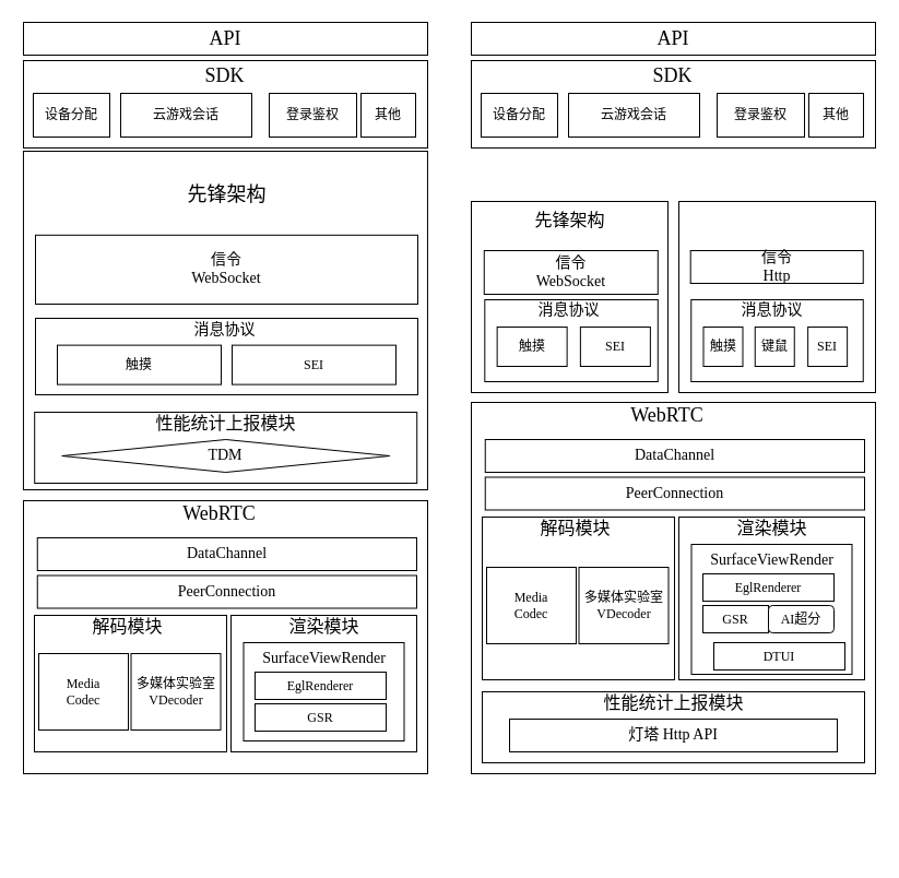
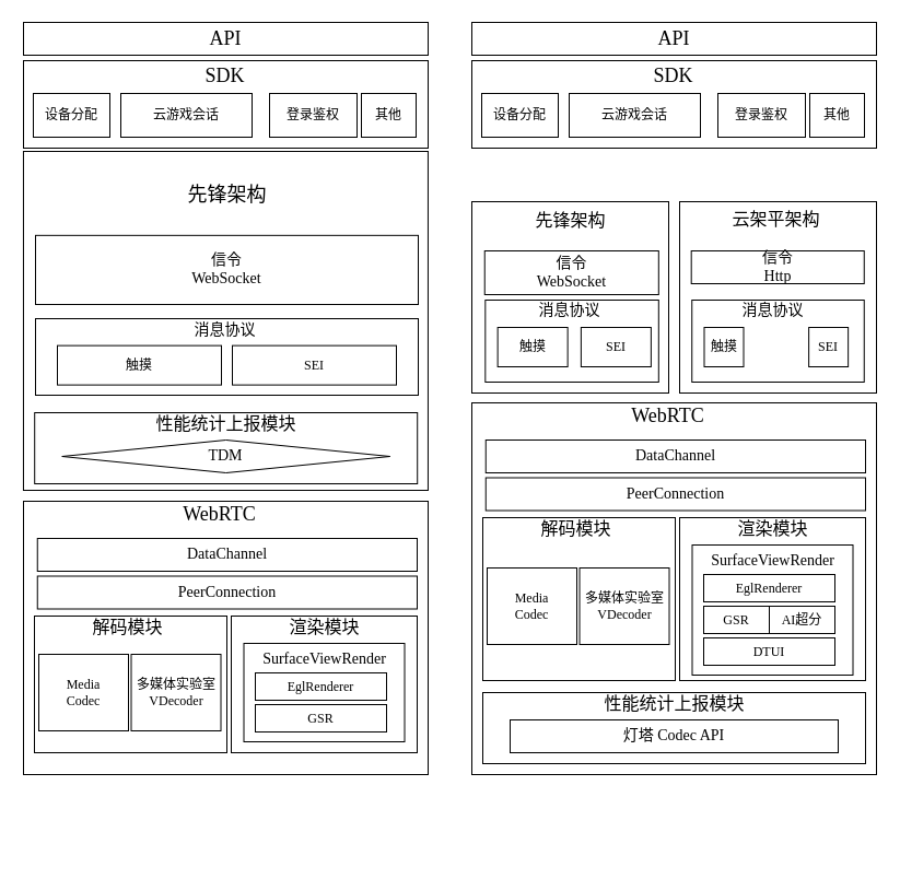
  <mxCell id="0" />
  <mxCell id="1" parent="0" />
  <mxCell id="2" value="" style="rounded=0;whiteSpace=wrap;html=1;" parent="1" vertex="1"><mxGeometry x="431" y="55" width="370" height="80" as="geometry" /></mxCell>
  <mxCell id="3" value="&lt;font face=&quot;腾讯体&quot;&gt;设备分配&lt;/font&gt;" style="rounded=0;whiteSpace=wrap;html=1;" parent="1" vertex="1"><mxGeometry x="440" y="85" width="70" height="40" as="geometry" /></mxCell>
  <mxCell id="4" value="云游戏会话" style="rounded=0;whiteSpace=wrap;html=1;fontFamily=腾讯体;" parent="1" vertex="1"><mxGeometry x="520" y="85" width="120" height="40" as="geometry" /></mxCell>
  <mxCell id="5" value="" style="rounded=0;whiteSpace=wrap;html=1;" parent="1" vertex="1"><mxGeometry x="431" y="368" width="370" height="340" as="geometry" /></mxCell>
  <mxCell id="6" value="DataChannel" style="rounded=0;whiteSpace=wrap;html=1;fontFamily=腾讯体;fontSize=14;" parent="1" vertex="1"><mxGeometry x="443.75" y="402" width="347.25" height="30" as="geometry" /></mxCell>
  <mxCell id="7" value="&lt;font style=&quot;font-size: 18px;&quot;&gt;API&lt;/font&gt;" style="rounded=0;whiteSpace=wrap;html=1;fontFamily=腾讯体;fontSize=16;" vertex="1" parent="1"><mxGeometry x="431" y="20" width="370" height="30" as="geometry" /></mxCell>
  <mxCell id="8" value="&lt;font style=&quot;font-size: 18px;&quot;&gt;SDK&lt;/font&gt;" style="text;html=1;align=center;verticalAlign=middle;resizable=0;points=[];autosize=1;strokeColor=none;fillColor=none;fontFamily=腾讯体;" vertex="1" parent="1"><mxGeometry x="585" y="49" width="60" height="40" as="geometry" /></mxCell>
  <mxCell id="9" value="WebRTC" style="text;html=1;align=center;verticalAlign=middle;resizable=0;points=[];autosize=1;strokeColor=none;fillColor=none;fontSize=18;fontFamily=腾讯体;" vertex="1" parent="1"><mxGeometry x="565" y="360" width="90" height="40" as="geometry" /></mxCell>
  <mxCell id="10" value="PeerConnection" style="rounded=0;whiteSpace=wrap;html=1;fontFamily=腾讯体;fontSize=14;" vertex="1" parent="1"><mxGeometry x="443.75" y="436.5" width="347.25" height="30" as="geometry" /></mxCell>
  <mxCell id="11" value="" style="group" vertex="1" connectable="0" parent="1"><mxGeometry x="441" y="468" width="176" height="154" as="geometry" /></mxCell>
  <mxCell id="12" value="" style="rounded=0;whiteSpace=wrap;html=1;" vertex="1" parent="11"><mxGeometry y="5" width="176" height="149" as="geometry" /></mxCell>
  <mxCell id="13" value="解码模块" style="text;html=1;align=center;verticalAlign=middle;resizable=0;points=[];autosize=1;strokeColor=none;fillColor=none;fontFamily=腾讯体;fontSize=16;" vertex="1" parent="11"><mxGeometry x="40" width="90" height="30" as="geometry" /></mxCell>
  <mxCell id="14" value="&lt;font face=&quot;腾讯体&quot;&gt;Media&lt;br&gt;Codec&lt;/font&gt;" style="rounded=0;whiteSpace=wrap;html=1;" vertex="1" parent="11"><mxGeometry x="4" y="51" width="82" height="70" as="geometry" /></mxCell>
  <mxCell id="15" value="&lt;font face=&quot;腾讯体&quot;&gt;多媒体实验室&lt;/font&gt;&lt;div&gt;&lt;font face=&quot;腾讯体&quot;&gt;VDecoder&lt;/font&gt;&lt;/div&gt;" style="rounded=0;whiteSpace=wrap;html=1;" vertex="1" parent="11"><mxGeometry x="88.5" y="51" width="82" height="70" as="geometry" /></mxCell>
  <mxCell id="16" value="" style="group" vertex="1" connectable="0" parent="1"><mxGeometry x="621" y="468" width="170" height="154" as="geometry" /></mxCell>
  <mxCell id="17" value="" style="rounded=0;whiteSpace=wrap;html=1;" vertex="1" parent="16"><mxGeometry y="5" width="170" height="149" as="geometry" /></mxCell>
  <mxCell id="18" value="渲染模块" style="text;html=1;align=center;verticalAlign=middle;resizable=0;points=[];autosize=1;strokeColor=none;fillColor=none;fontFamily=腾讯体;fontSize=16;" vertex="1" parent="16"><mxGeometry x="40" width="90" height="30" as="geometry" /></mxCell>
  <mxCell id="19" value="" style="rounded=0;whiteSpace=wrap;html=1;" vertex="1" parent="16"><mxGeometry x="11.5" y="30" width="147" height="119" as="geometry" /></mxCell>
  <mxCell id="20" value="&lt;font style=&quot;font-size: 14px;&quot;&gt;SurfaceView&lt;span style=&quot;background-color: transparent; color: light-dark(rgb(0, 0, 0), rgb(255, 255, 255));&quot;&gt;Render&lt;/span&gt;&lt;/font&gt;" style="text;html=1;align=center;verticalAlign=middle;resizable=0;points=[];autosize=1;strokeColor=none;fillColor=none;fontFamily=腾讯体;" vertex="1" parent="16"><mxGeometry x="10" y="30" width="150" height="30" as="geometry" /></mxCell>
  <mxCell id="21" value="&lt;font face=&quot;腾讯体&quot;&gt;EglRenderer&lt;/font&gt;" style="rounded=0;whiteSpace=wrap;html=1;" vertex="1" parent="16"><mxGeometry x="22" y="57" width="120" height="25" as="geometry" /></mxCell>
  <mxCell id="22" value="&lt;font face=&quot;腾讯体&quot;&gt;GSR&lt;/font&gt;" style="rounded=0;whiteSpace=wrap;html=1;" vertex="1" parent="16"><mxGeometry x="22" y="86" width="60" height="25" as="geometry" /></mxCell>
- <mxCell id="23" value="&lt;font face=&quot;腾讯体&quot;&gt;AI超分&lt;/font&gt;" style="whiteSpace=wrap;html=1;rounded=1;" vertex="1" parent="16"><mxGeometry x="82" y="86" width="60" height="25" as="geometry" /></mxCell>
- <mxCell id="24" value="&lt;font face=&quot;腾讯体&quot;&gt;DTUI&lt;/font&gt;" style="rounded=0;whiteSpace=wrap;html=1;" vertex="1" parent="16"><mxGeometry x="32" y="120" width="120" height="25" as="geometry" /></mxCell>
+ <mxCell id="23" value="&lt;font face=&quot;腾讯体&quot;&gt;AI超分&lt;/font&gt;" style="rounded=0;whiteSpace=wrap;html=1;" vertex="1" parent="16"><mxGeometry x="82" y="86" width="60" height="25" as="geometry" /></mxCell>
+ <mxCell id="24" value="&lt;font face=&quot;腾讯体&quot;&gt;DTUI&lt;/font&gt;" style="rounded=0;whiteSpace=wrap;html=1;" vertex="1" parent="16"><mxGeometry x="22" y="115" width="120" height="25" as="geometry" /></mxCell>
  <mxCell id="25" value="" style="group" vertex="1" connectable="0" parent="1"><mxGeometry x="621" y="184" width="180" height="175" as="geometry" /></mxCell>
  <mxCell id="26" value="" style="rounded=0;whiteSpace=wrap;html=1;" vertex="1" parent="25"><mxGeometry width="180" height="175" as="geometry" /></mxCell>
  <mxCell id="27" value="" style="rounded=0;whiteSpace=wrap;html=1;" vertex="1" parent="25"><mxGeometry x="11.25" y="90" width="157.5" height="75" as="geometry" /></mxCell>
  <mxCell id="28" value="&lt;font style=&quot;font-size: 14px;&quot; face=&quot;腾讯体&quot;&gt;信令&lt;br&gt;Http&lt;/font&gt;" style="rounded=0;whiteSpace=wrap;html=1;" vertex="1" parent="25"><mxGeometry x="10.688" y="45" width="158.062" height="30" as="geometry" /></mxCell>
+ <mxCell id="29" value="云架平架构" style="text;html=1;align=center;verticalAlign=middle;resizable=0;points=[];autosize=1;strokeColor=none;fillColor=none;fontSize=16;fontFamily=腾讯体;" vertex="1" parent="25"><mxGeometry x="37.653" y="1" width="100" height="30" as="geometry" /></mxCell>
  <mxCell id="30" value="&lt;font style=&quot;font-size: 14px;&quot; face=&quot;腾讯体&quot;&gt;消息协议&lt;/font&gt;" style="text;html=1;align=center;verticalAlign=middle;resizable=0;points=[];autosize=1;strokeColor=none;fillColor=none;" vertex="1" parent="25"><mxGeometry x="45" y="85" width="80" height="30" as="geometry" /></mxCell>
  <mxCell id="31" value="触摸" style="whiteSpace=wrap;html=1;aspect=fixed;fontFamily=腾讯体;" vertex="1" parent="25"><mxGeometry x="22.5" y="115" width="36" height="36" as="geometry" /></mxCell>
- <mxCell id="32" value="键鼠" style="whiteSpace=wrap;html=1;aspect=fixed;fontFamily=腾讯体;" vertex="1" parent="25"><mxGeometry x="69.75" y="115" width="36" height="36" as="geometry" /></mxCell>
  <mxCell id="33" value="SEI" style="whiteSpace=wrap;html=1;aspect=fixed;fontFamily=腾讯体;" vertex="1" parent="25"><mxGeometry x="118.125" y="115" width="36" height="36" as="geometry" /></mxCell>
  <mxCell id="34" value="" style="group" vertex="1" connectable="0" parent="1"><mxGeometry x="432" y="184" width="180" height="175" as="geometry" /></mxCell>
  <mxCell id="35" value="" style="rounded=0;whiteSpace=wrap;html=1;" vertex="1" parent="34"><mxGeometry x="-1" width="180" height="175" as="geometry" /></mxCell>
  <mxCell id="36" value="" style="rounded=0;whiteSpace=wrap;html=1;" vertex="1" parent="34"><mxGeometry x="11.321" y="90" width="158.491" height="75" as="geometry" /></mxCell>
  <mxCell id="37" value="&lt;font face=&quot;腾讯体&quot;&gt;&lt;span style=&quot;font-size: 14px;&quot;&gt;信令&lt;br&gt;WebSocket&lt;/span&gt;&lt;/font&gt;" style="rounded=0;whiteSpace=wrap;html=1;" vertex="1" parent="34"><mxGeometry x="10.755" y="45" width="159.057" height="40" as="geometry" /></mxCell>
  <mxCell id="38" value="先锋架构" style="text;html=1;align=center;verticalAlign=middle;resizable=0;points=[];autosize=1;strokeColor=none;fillColor=none;fontSize=16;fontFamily=腾讯体;" vertex="1" parent="34"><mxGeometry x="43.518" y="2" width="90" height="30" as="geometry" /></mxCell>
  <mxCell id="39" value="&lt;font style=&quot;font-size: 14px;&quot; face=&quot;腾讯体&quot;&gt;消息协议&lt;/font&gt;" style="text;html=1;align=center;verticalAlign=middle;resizable=0;points=[];autosize=1;strokeColor=none;fillColor=none;" vertex="1" parent="34"><mxGeometry x="48.283" y="85" width="80" height="30" as="geometry" /></mxCell>
  <mxCell id="40" value="触摸" style="whiteSpace=wrap;html=1;fontFamily=腾讯体;" vertex="1" parent="34"><mxGeometry x="22.64" y="115" width="64" height="36" as="geometry" /></mxCell>
  <mxCell id="41" value="SEI" style="whiteSpace=wrap;html=1;fontFamily=腾讯体;" vertex="1" parent="34"><mxGeometry x="98.868" y="115" width="64" height="36" as="geometry" /></mxCell>
  <mxCell id="42" value="登录鉴权" style="rounded=0;whiteSpace=wrap;html=1;fontFamily=腾讯体;" vertex="1" parent="1"><mxGeometry x="656" y="85" width="80" height="40" as="geometry" /></mxCell>
  <mxCell id="43" value="其他" style="rounded=0;whiteSpace=wrap;html=1;fontFamily=腾讯体;" vertex="1" parent="1"><mxGeometry x="740" y="85" width="50" height="40" as="geometry" /></mxCell>
  <mxCell id="44" value="" style="group" vertex="1" connectable="0" parent="1"><mxGeometry x="441" y="628" width="350" height="154" as="geometry" /></mxCell>
  <mxCell id="45" value="" style="group" vertex="1" connectable="0" parent="44"><mxGeometry width="350" height="70" as="geometry" /></mxCell>
  <mxCell id="46" value="" style="rounded=0;whiteSpace=wrap;html=1;" vertex="1" parent="45"><mxGeometry y="5" width="350" height="65" as="geometry" /></mxCell>
  <mxCell id="47" value="性能统计上报模块" style="text;html=1;align=center;verticalAlign=middle;resizable=0;points=[];autosize=1;strokeColor=none;fillColor=none;fontFamily=腾讯体;fontSize=16;" vertex="1" parent="45"><mxGeometry x="99.995" width="150" height="30" as="geometry" /></mxCell>
- <mxCell id="48" value="灯塔 Http API" style="rounded=0;whiteSpace=wrap;html=1;fontFamily=腾讯体;fontSize=14;" vertex="1" parent="45"><mxGeometry x="25" y="30" width="300" height="30" as="geometry" /></mxCell>
+ <mxCell id="48" value="灯塔 Codec API" style="rounded=0;whiteSpace=wrap;html=1;fontFamily=腾讯体;fontSize=14;" vertex="1" parent="45"><mxGeometry x="25" y="30" width="300" height="30" as="geometry" /></mxCell>
  <mxCell id="49" value="" style="rounded=0;whiteSpace=wrap;html=1;" vertex="1" parent="1"><mxGeometry x="21" y="55" width="370" height="80" as="geometry" /></mxCell>
  <mxCell id="50" value="&lt;font face=&quot;腾讯体&quot;&gt;设备分配&lt;/font&gt;" style="rounded=0;whiteSpace=wrap;html=1;" vertex="1" parent="1"><mxGeometry x="30" y="85" width="70" height="40" as="geometry" /></mxCell>
  <mxCell id="51" value="云游戏会话" style="rounded=0;whiteSpace=wrap;html=1;fontFamily=腾讯体;" vertex="1" parent="1"><mxGeometry x="110" y="85" width="120" height="40" as="geometry" /></mxCell>
  <mxCell id="52" value="" style="rounded=0;whiteSpace=wrap;html=1;" vertex="1" parent="1"><mxGeometry x="21" y="458" width="370" height="250" as="geometry" /></mxCell>
  <mxCell id="53" value="DataChannel" style="rounded=0;whiteSpace=wrap;html=1;fontFamily=腾讯体;fontSize=14;" vertex="1" parent="1"><mxGeometry x="33.75" y="492" width="347.25" height="30" as="geometry" /></mxCell>
  <mxCell id="54" value="&lt;font style=&quot;font-size: 18px;&quot;&gt;API&lt;/font&gt;" style="rounded=0;whiteSpace=wrap;html=1;fontFamily=腾讯体;fontSize=16;" vertex="1" parent="1"><mxGeometry x="21" y="20" width="370" height="30" as="geometry" /></mxCell>
  <mxCell id="55" value="&lt;font style=&quot;font-size: 18px;&quot;&gt;SDK&lt;/font&gt;" style="text;html=1;align=center;verticalAlign=middle;resizable=0;points=[];autosize=1;strokeColor=none;fillColor=none;fontFamily=腾讯体;" vertex="1" parent="1"><mxGeometry x="175" y="49" width="60" height="40" as="geometry" /></mxCell>
  <mxCell id="56" value="WebRTC" style="text;html=1;align=center;verticalAlign=middle;resizable=0;points=[];autosize=1;strokeColor=none;fillColor=none;fontSize=18;fontFamily=腾讯体;" vertex="1" parent="1"><mxGeometry x="155" y="450" width="90" height="40" as="geometry" /></mxCell>
  <mxCell id="57" value="PeerConnection" style="rounded=0;whiteSpace=wrap;html=1;fontFamily=腾讯体;fontSize=14;" vertex="1" parent="1"><mxGeometry x="33.75" y="526.5" width="347.25" height="30" as="geometry" /></mxCell>
  <mxCell id="58" value="" style="group" vertex="1" connectable="0" parent="1"><mxGeometry x="31" y="558" width="176" height="154" as="geometry" /></mxCell>
  <mxCell id="59" value="" style="rounded=0;whiteSpace=wrap;html=1;" vertex="1" parent="58"><mxGeometry y="5" width="176" height="125" as="geometry" /></mxCell>
  <mxCell id="60" value="解码模块" style="text;html=1;align=center;verticalAlign=middle;resizable=0;points=[];autosize=1;strokeColor=none;fillColor=none;fontFamily=腾讯体;fontSize=16;" vertex="1" parent="58"><mxGeometry x="40" width="90" height="30" as="geometry" /></mxCell>
  <mxCell id="61" value="&lt;font face=&quot;腾讯体&quot;&gt;Media&lt;br&gt;Codec&lt;/font&gt;" style="rounded=0;whiteSpace=wrap;html=1;" vertex="1" parent="58"><mxGeometry x="4" y="40" width="82" height="70" as="geometry" /></mxCell>
  <mxCell id="62" value="&lt;font face=&quot;腾讯体&quot;&gt;多媒体实验室&lt;/font&gt;&lt;div&gt;&lt;font face=&quot;腾讯体&quot;&gt;VDecoder&lt;/font&gt;&lt;/div&gt;" style="rounded=0;whiteSpace=wrap;html=1;" vertex="1" parent="58"><mxGeometry x="88.5" y="40" width="82" height="70" as="geometry" /></mxCell>
  <mxCell id="63" value="" style="group" vertex="1" connectable="0" parent="1"><mxGeometry x="211" y="558" width="170" height="154" as="geometry" /></mxCell>
  <mxCell id="64" value="" style="rounded=0;whiteSpace=wrap;html=1;" vertex="1" parent="63"><mxGeometry y="5" width="170" height="125" as="geometry" /></mxCell>
  <mxCell id="65" value="渲染模块" style="text;html=1;align=center;verticalAlign=middle;resizable=0;points=[];autosize=1;strokeColor=none;fillColor=none;fontFamily=腾讯体;fontSize=16;" vertex="1" parent="63"><mxGeometry x="40" width="90" height="30" as="geometry" /></mxCell>
  <mxCell id="66" value="" style="rounded=0;whiteSpace=wrap;html=1;" vertex="1" parent="63"><mxGeometry x="11.5" y="30" width="147" height="90" as="geometry" /></mxCell>
  <mxCell id="67" value="&lt;font style=&quot;font-size: 14px;&quot;&gt;SurfaceView&lt;span style=&quot;background-color: transparent; color: light-dark(rgb(0, 0, 0), rgb(255, 255, 255));&quot;&gt;Render&lt;/span&gt;&lt;/font&gt;" style="text;html=1;align=center;verticalAlign=middle;resizable=0;points=[];autosize=1;strokeColor=none;fillColor=none;fontFamily=腾讯体;" vertex="1" parent="63"><mxGeometry x="10" y="30" width="150" height="30" as="geometry" /></mxCell>
  <mxCell id="68" value="&lt;font face=&quot;腾讯体&quot;&gt;EglRenderer&lt;/font&gt;" style="rounded=0;whiteSpace=wrap;html=1;" vertex="1" parent="63"><mxGeometry x="22" y="57" width="120" height="25" as="geometry" /></mxCell>
  <mxCell id="69" value="&lt;font face=&quot;腾讯体&quot;&gt;GSR&lt;/font&gt;" style="rounded=0;whiteSpace=wrap;html=1;" vertex="1" parent="63"><mxGeometry x="22" y="86" width="120" height="25" as="geometry" /></mxCell>
  <mxCell id="70" value="登录鉴权" style="rounded=0;whiteSpace=wrap;html=1;fontFamily=腾讯体;" vertex="1" parent="1"><mxGeometry x="246" y="85" width="80" height="40" as="geometry" /></mxCell>
  <mxCell id="71" value="其他" style="rounded=0;whiteSpace=wrap;html=1;fontFamily=腾讯体;" vertex="1" parent="1"><mxGeometry x="330" y="85" width="50" height="40" as="geometry" /></mxCell>
  <mxCell id="72" value="" style="rounded=0;whiteSpace=wrap;html=1;container=0;" vertex="1" parent="1"><mxGeometry x="20.95" y="138" width="370" height="310" as="geometry" /></mxCell>
  <mxCell id="73" value="" style="rounded=0;whiteSpace=wrap;html=1;container=0;" vertex="1" parent="1"><mxGeometry x="32" y="291" width="350" height="70" as="geometry" /></mxCell>
  <mxCell id="74" value="&lt;font style=&quot;font-size: 14px;&quot; face=&quot;腾讯体&quot;&gt;信令&lt;br&gt;WebSocket&lt;/font&gt;" style="rounded=0;whiteSpace=wrap;html=1;container=0;" vertex="1" parent="1"><mxGeometry x="32" y="214.83" width="350" height="63.17" as="geometry" /></mxCell>
  <mxCell id="75" value="先锋架构" style="text;html=1;align=center;verticalAlign=middle;resizable=0;points=[];autosize=1;strokeColor=none;fillColor=none;fontSize=18;fontFamily=腾讯体;container=0;" vertex="1" parent="1"><mxGeometry x="157.373" y="157.996" width="100" height="40" as="geometry" /></mxCell>
  <mxCell id="76" value="&lt;font style=&quot;font-size: 14px;&quot; face=&quot;腾讯体&quot;&gt;消息协议&lt;/font&gt;" style="text;html=1;align=center;verticalAlign=middle;resizable=0;points=[];autosize=1;strokeColor=none;fillColor=none;container=0;" vertex="1" parent="1"><mxGeometry x="164.83" y="287.343" width="80" height="30" as="geometry" /></mxCell>
  <mxCell id="77" value="触摸" style="whiteSpace=wrap;html=1;fontFamily=腾讯体;container=0;" vertex="1" parent="1"><mxGeometry x="52" y="315.619" width="150" height="36" as="geometry" /></mxCell>
  <mxCell id="78" value="SEI" style="whiteSpace=wrap;html=1;fontFamily=腾讯体;container=0;" vertex="1" parent="1"><mxGeometry x="212" y="315.619" width="150" height="36" as="geometry" /></mxCell>
  <mxCell id="79" value="" style="rounded=0;whiteSpace=wrap;html=1;container=0;" vertex="1" parent="1"><mxGeometry x="31.21" y="377" width="350" height="65" as="geometry" /></mxCell>
  <mxCell id="80" value="性能统计上报模块" style="text;html=1;align=center;verticalAlign=middle;resizable=0;points=[];autosize=1;strokeColor=none;fillColor=none;fontFamily=腾讯体;fontSize=16;container=0;" vertex="1" parent="1"><mxGeometry x="131.205" y="372" width="150" height="30" as="geometry" /></mxCell>
  <mxCell id="81" value="TDM" style="rhombus;whiteSpace=wrap;html=1;fontFamily=腾讯体;fontSize=14;container=0;" vertex="1" parent="1"><mxGeometry x="56.21" y="402" width="300" height="30" as="geometry" /></mxCell>
